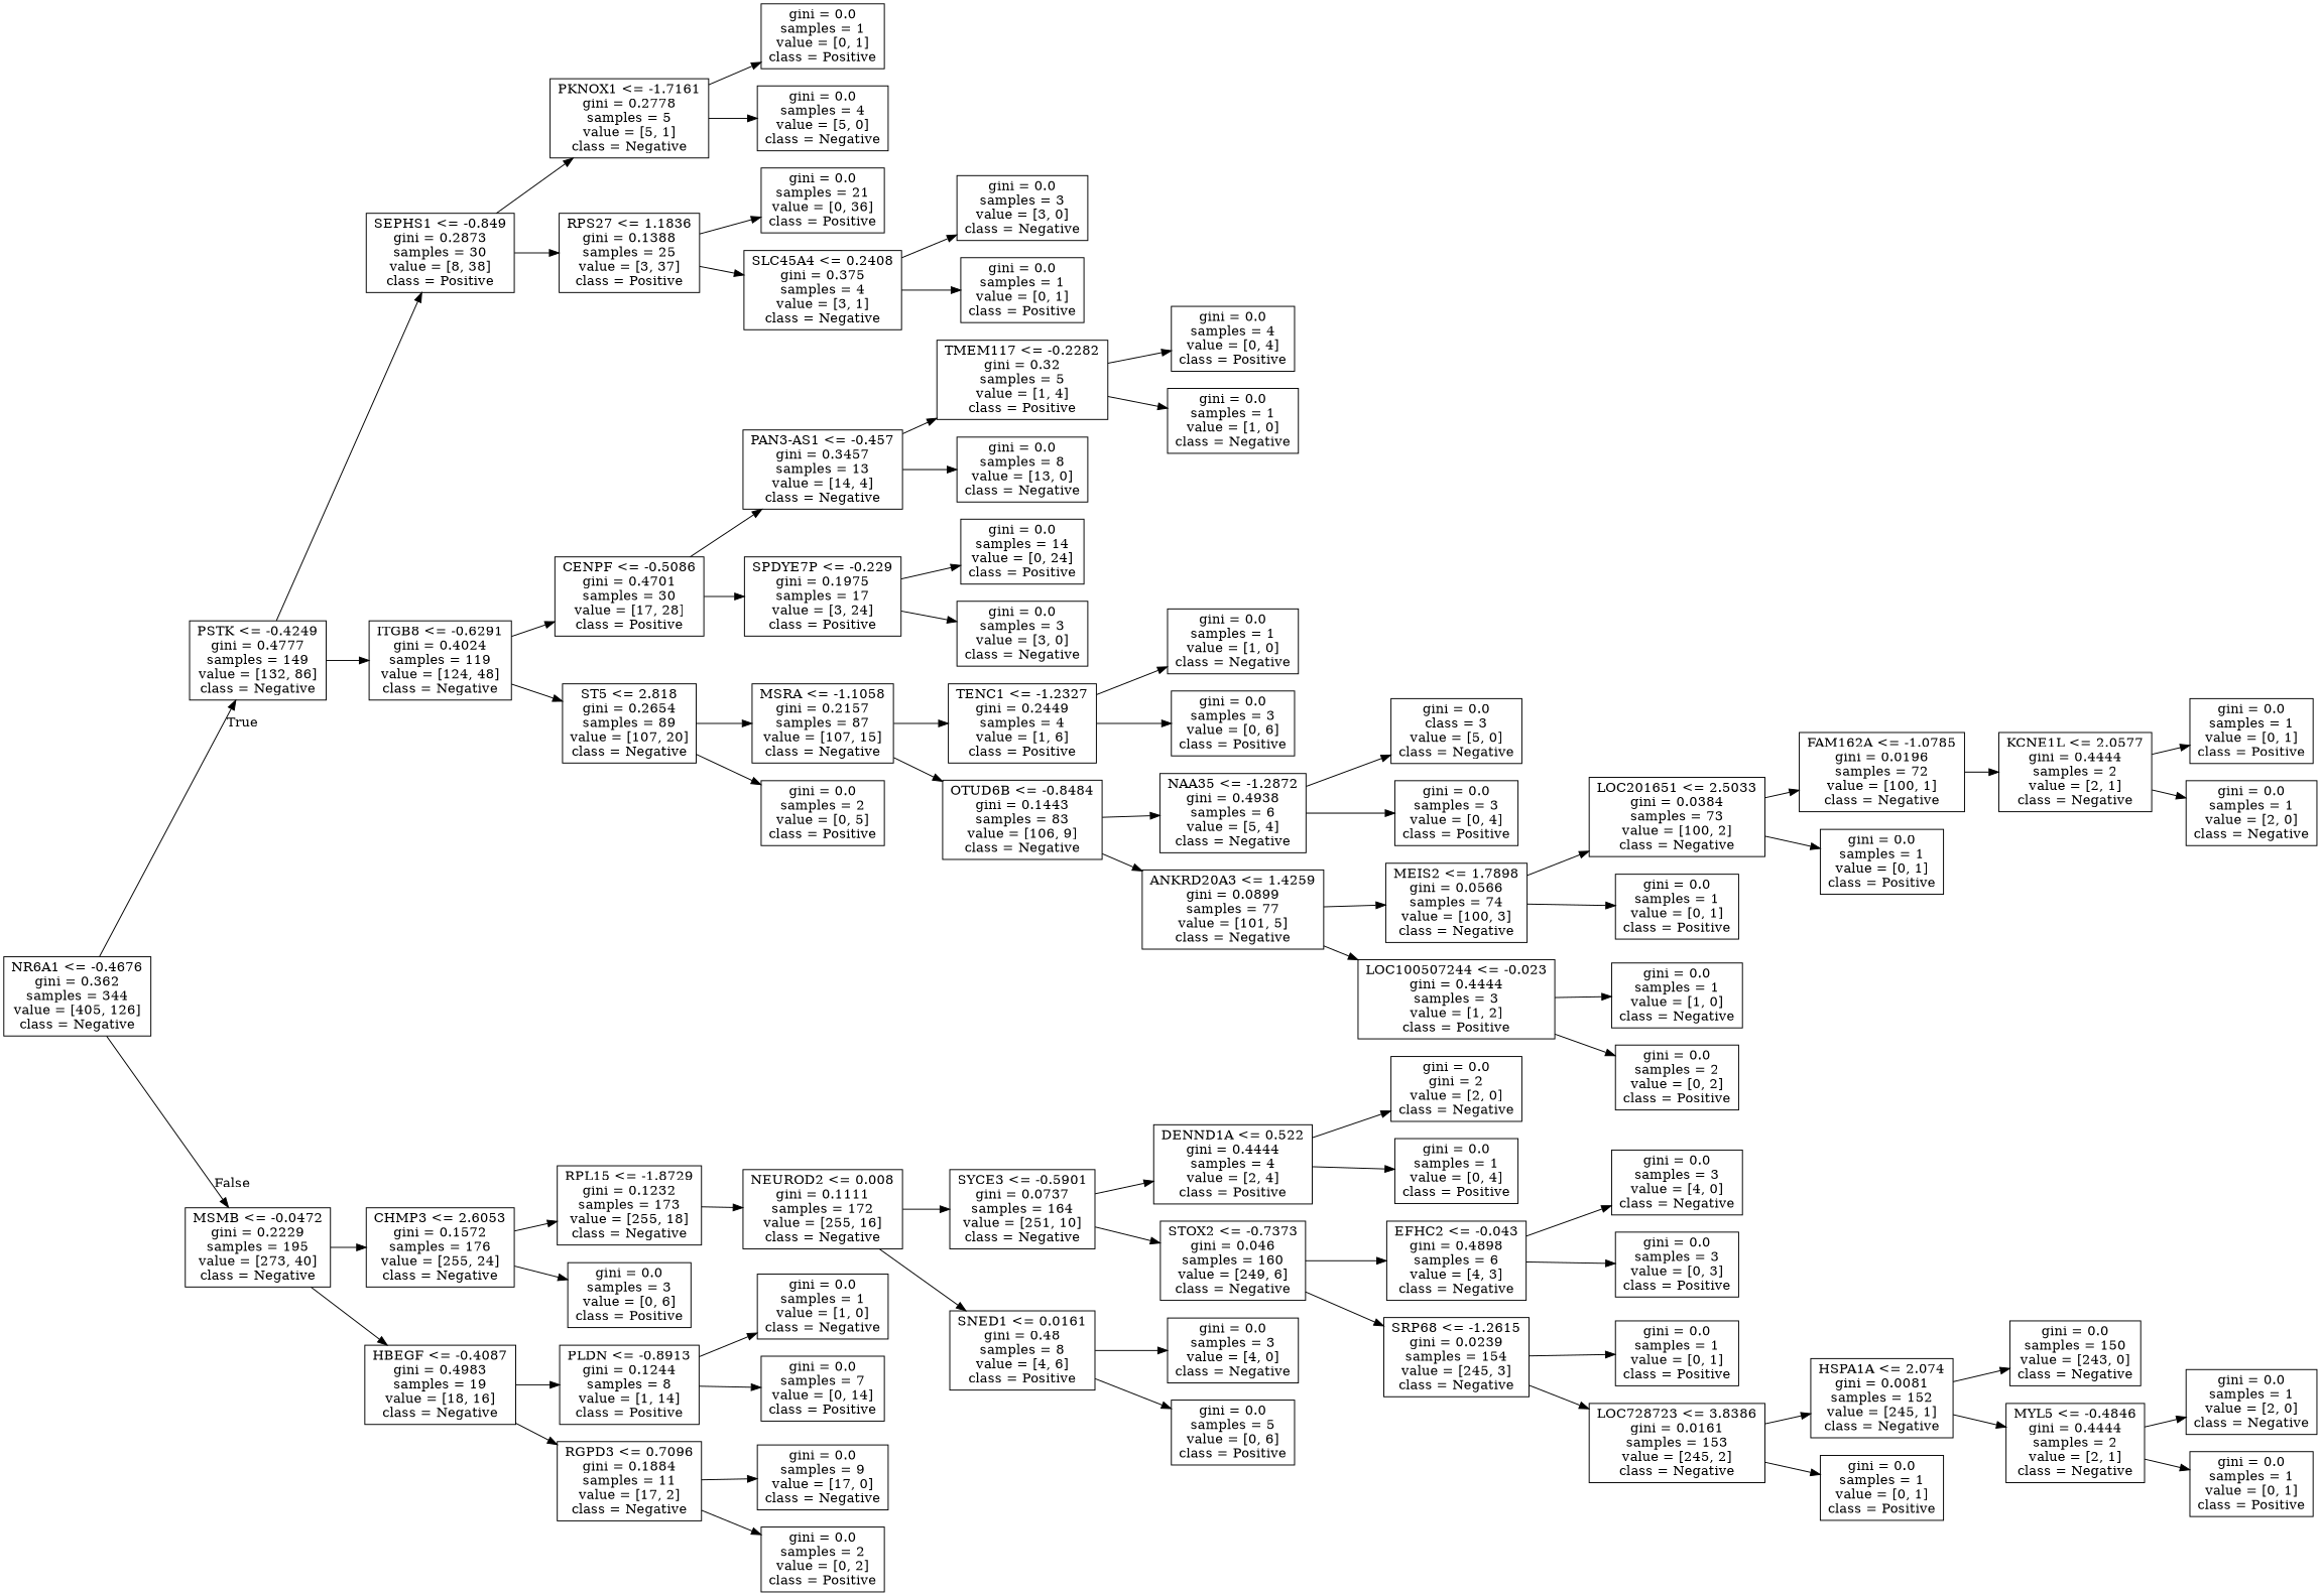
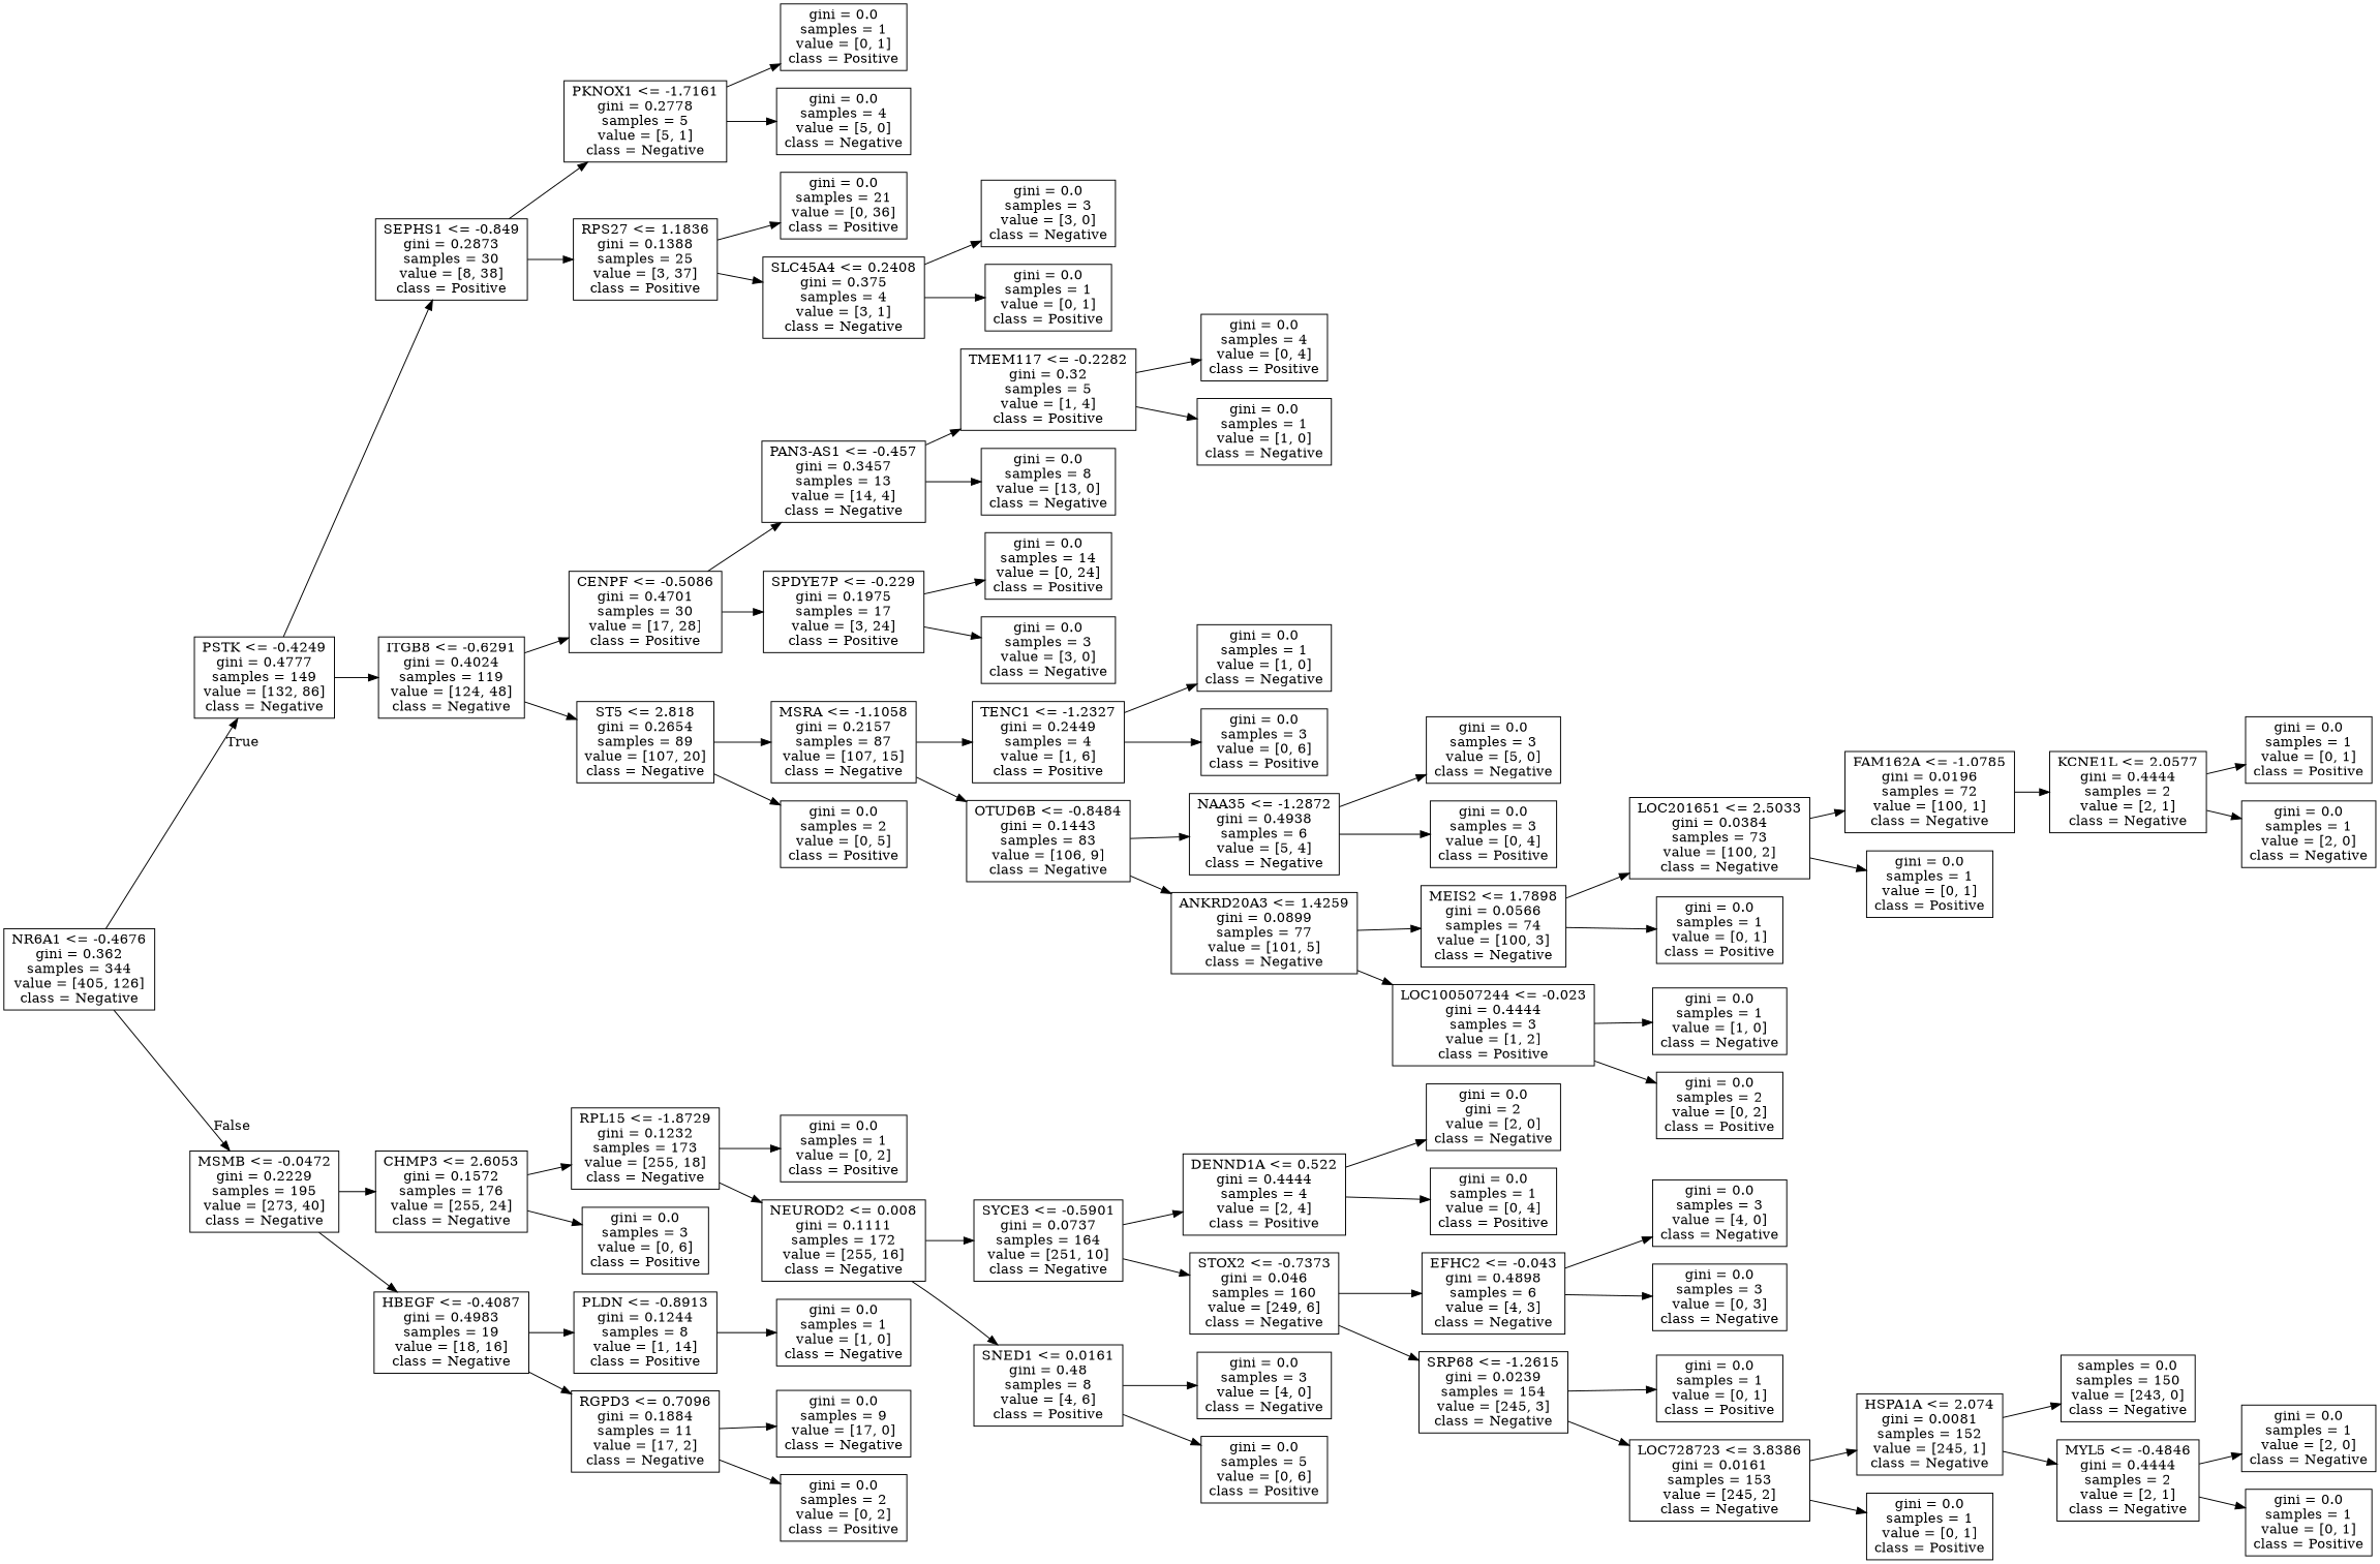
  digraph {
    rankdir=LR
    node [shape=box]
    n1 [label="NR6A1 <= -0.4676\ngini = 0.362\nsamples = 344\nvalue = [405, 126]\nclass = Negative"]
    n2 [label="PSTK <= -0.4249\ngini = 0.4777\nsamples = 149\nvalue = [132, 86]\nclass = Negative"]
    n3 [label="MSMB <= -0.0472\ngini = 0.2229\nsamples = 195\nvalue = [273, 40]\nclass = Negative"]
    n4 [label="SEPHS1 <= -0.849\ngini = 0.2873\nsamples = 30\nvalue = [8, 38]\nclass = Positive"]
    n5 [label="ITGB8 <= -0.6291\ngini = 0.4024\nsamples = 119\nvalue = [124, 48]\nclass = Negative"]
    n6 [label="CHMP3 <= 2.6053\ngini = 0.1572\nsamples = 176\nvalue = [255, 24]\nclass = Negative"]
    n7 [label="HBEGF <= -0.4087\ngini = 0.4983\nsamples = 19\nvalue = [18, 16]\nclass = Negative"]
    n8 [label="PKNOX1 <= -1.7161\ngini = 0.2778\nsamples = 5\nvalue = [5, 1]\nclass = Negative"]
    n9 [label="RPS27 <= 1.1836\ngini = 0.1388\nsamples = 25\nvalue = [3, 37]\nclass = Positive"]
    n10 [label="CENPF <= -0.5086\ngini = 0.4701\nsamples = 30\nvalue = [17, 28]\nclass = Positive"]
    n11 [label="ST5 <= 2.818\ngini = 0.2654\nsamples = 89\nvalue = [107, 20]\nclass = Negative"]
    n12 [label="gini = 0.0\nsamples = 1\nvalue = [0, 1]\nclass = Positive"]
    n13 [label="gini = 0.0\nsamples = 4\nvalue = [5, 0]\nclass = Negative"]
    n14 [label="gini = 0.0\nsamples = 21\nvalue = [0, 36]\nclass = Positive"]
    n15 [label="SLC45A4 <= 0.2408\ngini = 0.375\nsamples = 4\nvalue = [3, 1]\nclass = Negative"]
    n16 [label="gini = 0.0\nsamples = 3\nvalue = [3, 0]\nclass = Negative"]
    n17 [label="gini = 0.0\nsamples = 1\nvalue = [0, 1]\nclass = Positive"]
    n18 [label="PAN3-AS1 <= -0.457\ngini = 0.3457\nsamples = 13\nvalue = [14, 4]\nclass = Negative"]
    n19 [label="SPDYE7P <= -0.229\ngini = 0.1975\nsamples = 17\nvalue = [3, 24]\nclass = Positive"]
    n20 [label="MSRA <= -1.1058\ngini = 0.2157\nsamples = 87\nvalue = [107, 15]\nclass = Negative"]
    n21 [label="gini = 0.0\nsamples = 2\nvalue = [0, 5]\nclass = Positive"]
    n22 [label="TMEM117 <= -0.2282\ngini = 0.32\nsamples = 5\nvalue = [1, 4]\nclass = Positive"]
    n23 [label="gini = 0.0\nsamples = 8\nvalue = [13, 0]\nclass = Negative"]
    n24 [label="gini = 0.0\nsamples = 14\nvalue = [0, 24]\nclass = Positive"]
    n25 [label="gini = 0.0\nsamples = 3\nvalue = [3, 0]\nclass = Negative"]
    n26 [label="gini = 0.0\nsamples = 4\nvalue = [0, 4]\nclass = Positive"]
    n27 [label="gini = 0.0\nsamples = 1\nvalue = [1, 0]\nclass = Negative"]
    n28 [label="TENC1 <= -1.2327\ngini = 0.2449\nsamples = 4\nvalue = [1, 6]\nclass = Positive"]
    n29 [label="OTUD6B <= -0.8484\ngini = 0.1443\nsamples = 83\nvalue = [106, 9]\nclass = Negative"]
    n30 [label="gini = 0.0\nsamples = 1\nvalue = [1, 0]\nclass = Negative"]
    n31 [label="gini = 0.0\nsamples = 3\nvalue = [0, 6]\nclass = Positive"]
    n32 [label="NAA35 <= -1.2872\ngini = 0.4938\nsamples = 6\nvalue = [5, 4]\nclass = Negative"]
    n33 [label="ANKRD20A3 <= 1.4259\ngini = 0.0899\nsamples = 77\nvalue = [101, 5]\nclass = Negative"]
-   n34 [label="gini = 0.0\nclass = 3\nvalue = [5, 0]\nclass = Negative"]
+   n34 [label="gini = 0.0\nsamples = 3\nvalue = [5, 0]\nclass = Negative"]
    n35 [label="gini = 0.0\nsamples = 3\nvalue = [0, 4]\nclass = Positive"]
    n36 [label="MEIS2 <= 1.7898\ngini = 0.0566\nsamples = 74\nvalue = [100, 3]\nclass = Negative"]
    n37 [label="LOC100507244 <= -0.023\ngini = 0.4444\nsamples = 3\nvalue = [1, 2]\nclass = Positive"]
    n38 [label="LOC201651 <= 2.5033\ngini = 0.0384\nsamples = 73\nvalue = [100, 2]\nclass = Negative"]
    n39 [label="gini = 0.0\nsamples = 1\nvalue = [0, 1]\nclass = Positive"]
    n40 [label="gini = 0.0\nsamples = 1\nvalue = [1, 0]\nclass = Negative"]
    n41 [label="gini = 0.0\nsamples = 2\nvalue = [0, 2]\nclass = Positive"]
    n42 [label="FAM162A <= -1.0785\ngini = 0.0196\nsamples = 72\nvalue = [100, 1]\nclass = Negative"]
    n43 [label="gini = 0.0\nsamples = 1\nvalue = [0, 1]\nclass = Positive"]
    n44 [label="KCNE1L <= 2.0577\ngini = 0.4444\nsamples = 2\nvalue = [2, 1]\nclass = Negative"]
    n45 [label="gini = 0.0\nsamples = 1\nvalue = [0, 1]\nclass = Positive"]
    n46 [label="gini = 0.0\nsamples = 1\nvalue = [2, 0]\nclass = Negative"]
    n47 [label="RPL15 <= -1.8729\ngini = 0.1232\nsamples = 173\nvalue = [255, 18]\nclass = Negative"]
    n48 [label="gini = 0.0\nsamples = 3\nvalue = [0, 6]\nclass = Positive"]
    n49 [label="PLDN <= -0.8913\ngini = 0.1244\nsamples = 8\nvalue = [1, 14]\nclass = Positive"]
    n50 [label="RGPD3 <= 0.7096\ngini = 0.1884\nsamples = 11\nvalue = [17, 2]\nclass = Negative"]
+   n51 [label="gini = 0.0\nsamples = 1\nvalue = [0, 2]\nclass = Positive"]
    n52 [label="NEUROD2 <= 0.008\ngini = 0.1111\nsamples = 172\nvalue = [255, 16]\nclass = Negative"]
    n53 [label="SYCE3 <= -0.5901\ngini = 0.0737\nsamples = 164\nvalue = [251, 10]\nclass = Negative"]
    n54 [label="SNED1 <= 0.0161\ngini = 0.48\nsamples = 8\nvalue = [4, 6]\nclass = Positive"]
    n55 [label="DENND1A <= 0.522\ngini = 0.4444\nsamples = 4\nvalue = [2, 4]\nclass = Positive"]
    n56 [label="STOX2 <= -0.7373\ngini = 0.046\nsamples = 160\nvalue = [249, 6]\nclass = Negative"]
    n57 [label="gini = 0.0\nsamples = 3\nvalue = [4, 0]\nclass = Negative"]
    n58 [label="gini = 0.0\nsamples = 5\nvalue = [0, 6]\nclass = Positive"]
    n59 [label="gini = 0.0\ngini = 2\nvalue = [2, 0]\nclass = Negative"]
    n60 [label="gini = 0.0\nsamples = 1\nvalue = [0, 4]\nclass = Positive"]
    n61 [label="EFHC2 <= -0.043\ngini = 0.4898\nsamples = 6\nvalue = [4, 3]\nclass = Negative"]
    n62 [label="SRP68 <= -1.2615\ngini = 0.0239\nsamples = 154\nvalue = [245, 3]\nclass = Negative"]
    n63 [label="gini = 0.0\nsamples = 3\nvalue = [4, 0]\nclass = Negative"]
-   n64 [label="gini = 0.0\nsamples = 3\nvalue = [0, 3]\nclass = Positive"]
+   n64 [label="gini = 0.0\nsamples = 3\nvalue = [0, 3]\nclass = Negative"]
    n65 [label="gini = 0.0\nsamples = 1\nvalue = [0, 1]\nclass = Positive"]
    n66 [label="LOC728723 <= 3.8386\ngini = 0.0161\nsamples = 153\nvalue = [245, 2]\nclass = Negative"]
    n67 [label="HSPA1A <= 2.074\ngini = 0.0081\nsamples = 152\nvalue = [245, 1]\nclass = Negative"]
    n68 [label="gini = 0.0\nsamples = 1\nvalue = [0, 1]\nclass = Positive"]
-   n69 [label="gini = 0.0\nsamples = 150\nvalue = [243, 0]\nclass = Negative"]
+   n69 [label="samples = 0.0\nsamples = 150\nvalue = [243, 0]\nclass = Negative"]
    n70 [label="MYL5 <= -0.4846\ngini = 0.4444\nsamples = 2\nvalue = [2, 1]\nclass = Negative"]
    n71 [label="gini = 0.0\nsamples = 1\nvalue = [2, 0]\nclass = Negative"]
    n72 [label="gini = 0.0\nsamples = 1\nvalue = [0, 1]\nclass = Positive"]
    n73 [label="gini = 0.0\nsamples = 1\nvalue = [1, 0]\nclass = Negative"]
-   n74 [label="gini = 0.0\nsamples = 7\nvalue = [0, 14]\nclass = Positive"]
    n75 [label="gini = 0.0\nsamples = 9\nvalue = [17, 0]\nclass = Negative"]
    n76 [label="gini = 0.0\nsamples = 2\nvalue = [0, 2]\nclass = Positive"]
    n1 -> n2 [headlabel=True labelangle=45 labeldistance=2.5]
    n1 -> n3 [headlabel=False labelangle=-45 labeldistance=2.5]
    n2 -> n4
    n2 -> n5
    n3 -> n6
    n3 -> n7
    n4 -> n8
    n4 -> n9
    n5 -> n10
    n5 -> n11
    n6 -> n47
    n6 -> n48
    n7 -> n49
    n7 -> n50
    n8 -> n12
    n8 -> n13
    n9 -> n14
    n9 -> n15
    n10 -> n18
    n10 -> n19
    n11 -> n20
    n11 -> n21
    n15 -> n16
    n15 -> n17
    n18 -> n22
    n18 -> n23
    n19 -> n24
    n19 -> n25
    n20 -> n28
    n20 -> n29
    n22 -> n26
    n22 -> n27
    n28 -> n30
    n28 -> n31
    n29 -> n32
    n29 -> n33
    n32 -> n34
    n32 -> n35
    n33 -> n36
    n33 -> n37
    n36 -> n38
    n36 -> n39
    n37 -> n40
    n37 -> n41
    n38 -> n42
    n38 -> n43
    n42 -> n44
    n44 -> n45
    n44 -> n46
+   n47 -> n51
    n47 -> n52
    n49 -> n73
-   n49 -> n74
    n50 -> n75
    n50 -> n76
    n52 -> n53
    n52 -> n54
    n53 -> n55
    n53 -> n56
    n54 -> n57
    n54 -> n58
    n55 -> n59
    n55 -> n60
    n56 -> n61
    n56 -> n62
    n61 -> n63
    n61 -> n64
    n62 -> n65
    n62 -> n66
    n66 -> n67
    n66 -> n68
    n67 -> n69
    n67 -> n70
    n70 -> n71
    n70 -> n72
  }
